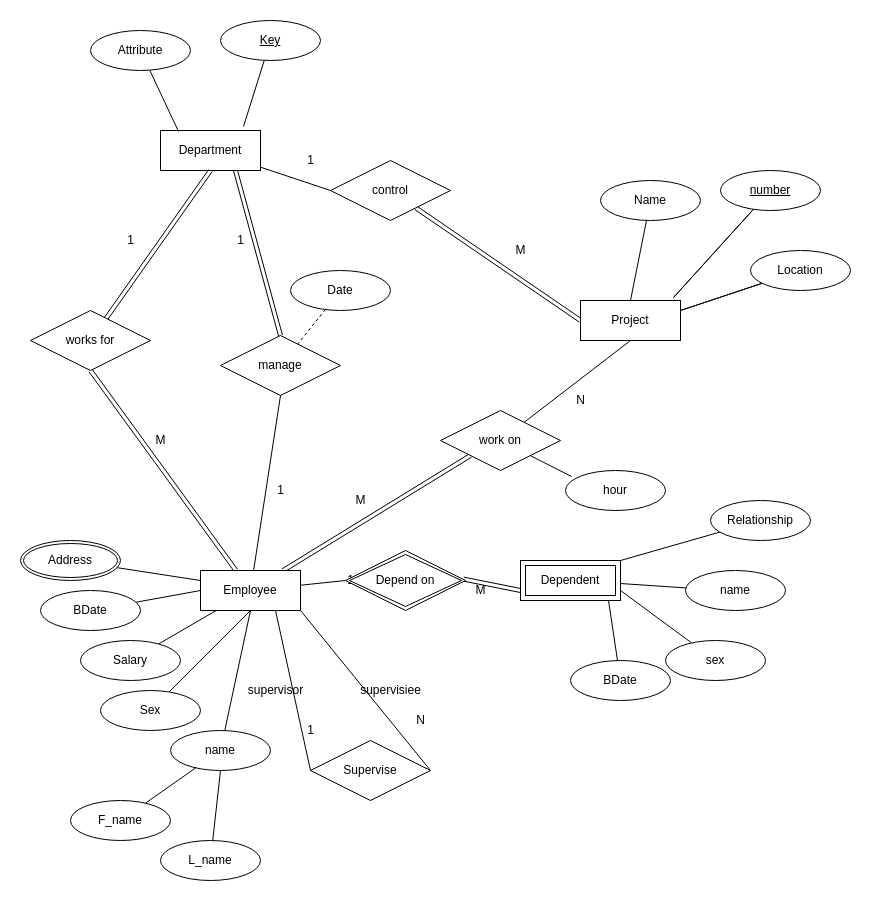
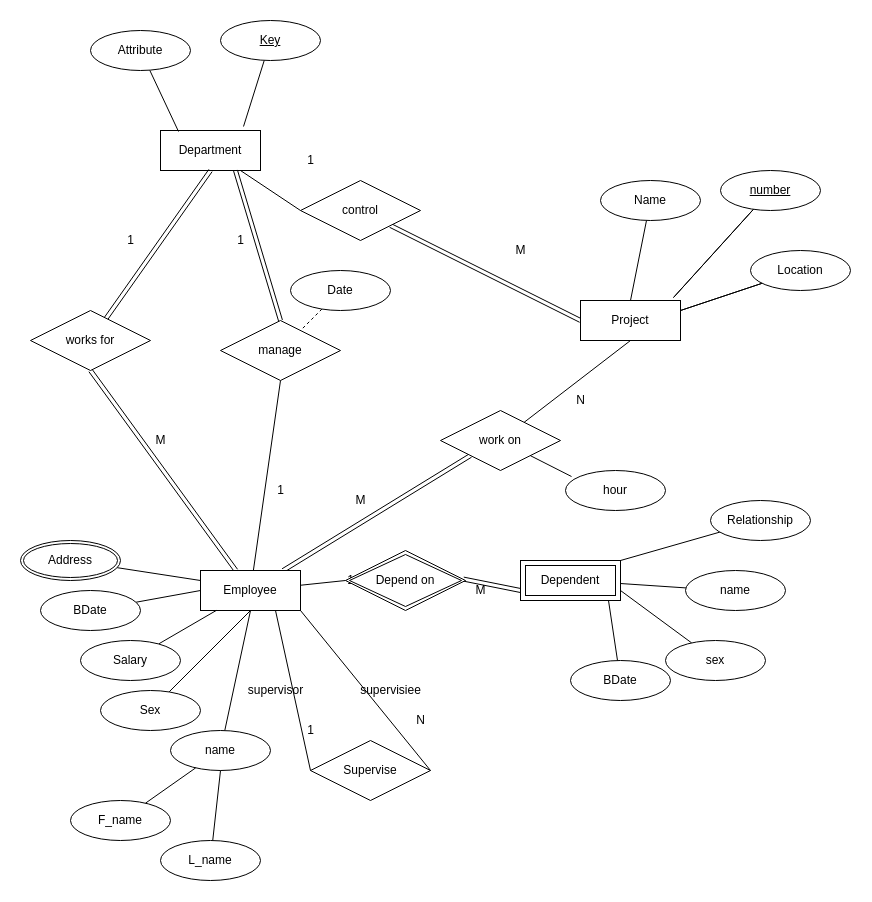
  <mxCell id="0" />
  <mxCell id="1" parent="0" />
  <mxCell id="2" style="edgeStyle=none;rounded=0;orthogonalLoop=1;jettySize=auto;html=1;entryX=0;entryY=0.5;entryDx=0;entryDy=0;endArrow=none;endFill=0;" edge="1" parent="1" source="3" target="43"><mxGeometry relative="1" as="geometry" /></mxCell>
  <mxCell id="3" value="Department" style="whiteSpace=wrap;html=1;align=center;" vertex="1" parent="1"><mxGeometry x="160" y="130" width="100" height="40" as="geometry" /></mxCell>
  <mxCell id="4" style="edgeStyle=none;rounded=0;orthogonalLoop=1;jettySize=auto;html=1;entryX=0.5;entryY=1;entryDx=0;entryDy=0;endArrow=none;endFill=0;shape=link;" edge="1" parent="1" source="7" target="32"><mxGeometry relative="1" as="geometry" /></mxCell>
  <mxCell id="5" style="edgeStyle=none;rounded=0;orthogonalLoop=1;jettySize=auto;html=1;entryX=0;entryY=1;entryDx=0;entryDy=0;endArrow=none;endFill=0;shape=link;" edge="1" parent="1" source="7" target="35"><mxGeometry relative="1" as="geometry" /></mxCell>
  <mxCell id="6" style="edgeStyle=none;rounded=0;orthogonalLoop=1;jettySize=auto;html=1;entryX=0;entryY=0.5;entryDx=0;entryDy=0;endArrow=none;endFill=0;" edge="1" parent="1" source="7" target="76"><mxGeometry relative="1" as="geometry"><mxPoint x="360" y="570" as="targetPoint" /></mxGeometry></mxCell>
  <mxCell id="7" value="Employee" style="whiteSpace=wrap;html=1;align=center;" vertex="1" parent="1"><mxGeometry x="200" y="570" width="100" height="40" as="geometry" /></mxCell>
  <mxCell id="8" value="Project" style="whiteSpace=wrap;html=1;align=center;" vertex="1" parent="1"><mxGeometry x="580" y="300" width="100" height="40" as="geometry" /></mxCell>
  <mxCell id="9" value="Dependent" style="shape=ext;margin=3;double=1;whiteSpace=wrap;html=1;align=center;" vertex="1" parent="1"><mxGeometry x="520" y="560" width="100" height="40" as="geometry" /></mxCell>
  <mxCell id="10" style="edgeStyle=none;rounded=0;orthogonalLoop=1;jettySize=auto;html=1;entryX=0.18;entryY=0.025;entryDx=0;entryDy=0;entryPerimeter=0;endArrow=none;endFill=0;" edge="1" parent="1" source="11" target="3"><mxGeometry relative="1" as="geometry" /></mxCell>
  <mxCell id="11" value="Attribute" style="ellipse;whiteSpace=wrap;html=1;align=center;" vertex="1" parent="1"><mxGeometry x="90" y="30" width="100" height="40" as="geometry" /></mxCell>
  <mxCell id="12" style="edgeStyle=none;rounded=0;orthogonalLoop=1;jettySize=auto;html=1;entryX=0.83;entryY=-0.1;entryDx=0;entryDy=0;entryPerimeter=0;endArrow=none;endFill=0;" edge="1" parent="1" source="13" target="3"><mxGeometry relative="1" as="geometry" /></mxCell>
  <mxCell id="13" value="Key" style="ellipse;whiteSpace=wrap;html=1;align=center;fontStyle=4;" vertex="1" parent="1"><mxGeometry x="220" y="20" width="100" height="40" as="geometry" /></mxCell>
  <mxCell id="14" style="edgeStyle=none;rounded=0;orthogonalLoop=1;jettySize=auto;html=1;entryX=0.93;entryY=-0.075;entryDx=0;entryDy=0;entryPerimeter=0;endArrow=none;endFill=0;" edge="1" parent="1" source="15" target="8"><mxGeometry relative="1" as="geometry" /></mxCell>
  <mxCell id="15" value="number" style="ellipse;whiteSpace=wrap;html=1;align=center;fontStyle=4;" vertex="1" parent="1"><mxGeometry x="720" y="170" width="100" height="40" as="geometry" /></mxCell>
  <mxCell id="16" style="edgeStyle=none;rounded=0;orthogonalLoop=1;jettySize=auto;html=1;entryX=1;entryY=0.25;entryDx=0;entryDy=0;endArrow=none;endFill=0;" edge="1" parent="1" target="8"><mxGeometry relative="1" as="geometry"><mxPoint x="761.589" y="282.804" as="sourcePoint" /></mxGeometry></mxCell>
  <mxCell id="17" style="edgeStyle=none;rounded=0;orthogonalLoop=1;jettySize=auto;html=1;entryX=0;entryY=0.25;entryDx=0;entryDy=0;endArrow=none;endFill=0;" edge="1" parent="1" source="18" target="7"><mxGeometry relative="1" as="geometry" /></mxCell>
  <mxCell id="18" value="Address" style="ellipse;shape=doubleEllipse;margin=3;whiteSpace=wrap;html=1;align=center;" vertex="1" parent="1"><mxGeometry x="20" y="540" width="100" height="40" as="geometry" /></mxCell>
  <mxCell id="19" style="edgeStyle=none;rounded=0;orthogonalLoop=1;jettySize=auto;html=1;endArrow=none;endFill=0;" edge="1" parent="1" source="20" target="7"><mxGeometry relative="1" as="geometry" /></mxCell>
  <mxCell id="20" value="Salary" style="ellipse;whiteSpace=wrap;html=1;align=center;" vertex="1" parent="1"><mxGeometry x="80" y="640" width="100" height="40" as="geometry" /></mxCell>
  <mxCell id="21" style="edgeStyle=none;rounded=0;orthogonalLoop=1;jettySize=auto;html=1;entryX=0;entryY=0.5;entryDx=0;entryDy=0;endArrow=none;endFill=0;" edge="1" parent="1" source="22" target="7"><mxGeometry relative="1" as="geometry" /></mxCell>
  <mxCell id="22" value="BDate" style="ellipse;whiteSpace=wrap;html=1;align=center;" vertex="1" parent="1"><mxGeometry x="40" y="590" width="100" height="40" as="geometry" /></mxCell>
  <mxCell id="23" style="edgeStyle=none;rounded=0;orthogonalLoop=1;jettySize=auto;html=1;entryX=0.5;entryY=1;entryDx=0;entryDy=0;endArrow=none;endFill=0;" edge="1" parent="1" source="24" target="7"><mxGeometry relative="1" as="geometry" /></mxCell>
  <mxCell id="24" value="Sex" style="ellipse;whiteSpace=wrap;html=1;align=center;" vertex="1" parent="1"><mxGeometry x="100" y="690" width="100" height="40" as="geometry" /></mxCell>
  <mxCell id="25" style="edgeStyle=none;rounded=0;orthogonalLoop=1;jettySize=auto;html=1;entryX=0.88;entryY=1;entryDx=0;entryDy=0;entryPerimeter=0;endArrow=none;endFill=0;" edge="1" parent="1" source="26" target="9"><mxGeometry relative="1" as="geometry" /></mxCell>
  <mxCell id="26" value="BDate" style="ellipse;whiteSpace=wrap;html=1;align=center;" vertex="1" parent="1"><mxGeometry x="570" y="660" width="100" height="40" as="geometry" /></mxCell>
  <mxCell id="27" style="edgeStyle=none;rounded=0;orthogonalLoop=1;jettySize=auto;html=1;entryX=1;entryY=0.75;entryDx=0;entryDy=0;endArrow=none;endFill=0;" edge="1" parent="1" source="28" target="9"><mxGeometry relative="1" as="geometry" /></mxCell>
  <mxCell id="28" value="sex" style="ellipse;whiteSpace=wrap;html=1;align=center;" vertex="1" parent="1"><mxGeometry x="665" y="640" width="100" height="40" as="geometry" /></mxCell>
  <mxCell id="29" style="edgeStyle=none;rounded=0;orthogonalLoop=1;jettySize=auto;html=1;endArrow=none;endFill=0;" edge="1" parent="1" source="30" target="9"><mxGeometry relative="1" as="geometry"><mxPoint x="625" y="620" as="targetPoint" /></mxGeometry></mxCell>
  <mxCell id="30" value="name" style="ellipse;whiteSpace=wrap;html=1;align=center;" vertex="1" parent="1"><mxGeometry x="685" y="570" width="100" height="40" as="geometry" /></mxCell>
  <mxCell id="31" style="edgeStyle=none;rounded=0;orthogonalLoop=1;jettySize=auto;html=1;entryX=0.5;entryY=1;entryDx=0;entryDy=0;endArrow=none;endFill=0;shape=link;" edge="1" parent="1" source="32" target="3"><mxGeometry relative="1" as="geometry" /></mxCell>
  <mxCell id="32" value="works for" style="shape=rhombus;perimeter=rhombusPerimeter;whiteSpace=wrap;html=1;align=center;" vertex="1" parent="1"><mxGeometry x="30" y="310" width="120" height="60" as="geometry" /></mxCell>
  <mxCell id="33" style="edgeStyle=none;rounded=0;orthogonalLoop=1;jettySize=auto;html=1;entryX=0.5;entryY=1;entryDx=0;entryDy=0;endArrow=none;endFill=0;" edge="1" parent="1" source="35" target="8"><mxGeometry relative="1" as="geometry" /></mxCell>
  <mxCell id="34" style="edgeStyle=none;rounded=0;orthogonalLoop=1;jettySize=auto;html=1;entryX=0.06;entryY=0.15;entryDx=0;entryDy=0;entryPerimeter=0;endArrow=none;endFill=0;" edge="1" parent="1" source="35" target="55"><mxGeometry relative="1" as="geometry" /></mxCell>
  <mxCell id="35" value="work on" style="shape=rhombus;perimeter=rhombusPerimeter;whiteSpace=wrap;html=1;align=center;" vertex="1" parent="1"><mxGeometry x="440" y="410" width="120" height="60" as="geometry" /></mxCell>
  <mxCell id="36" style="edgeStyle=none;rounded=0;orthogonalLoop=1;jettySize=auto;html=1;entryX=0;entryY=0.75;entryDx=0;entryDy=0;endArrow=none;endFill=0;shape=link;" edge="1" parent="1" target="9"><mxGeometry relative="1" as="geometry"><mxPoint x="462.857" y="578.571" as="sourcePoint" /></mxGeometry></mxCell>
  <mxCell id="37" style="edgeStyle=none;rounded=0;orthogonalLoop=1;jettySize=auto;html=1;exitX=0.5;exitY=0;exitDx=0;exitDy=0;endArrow=none;endFill=0;entryX=0.75;entryY=1;entryDx=0;entryDy=0;shape=link;" edge="1" parent="1" source="39" target="3"><mxGeometry relative="1" as="geometry" /></mxCell>
  <mxCell id="38" style="edgeStyle=none;rounded=0;orthogonalLoop=1;jettySize=auto;html=1;exitX=0.5;exitY=1;exitDx=0;exitDy=0;endArrow=none;endFill=0;" edge="1" parent="1" source="39" target="7"><mxGeometry relative="1" as="geometry" /></mxCell>
- <mxCell id="39" value="manage" style="shape=rhombus;perimeter=rhombusPerimeter;whiteSpace=wrap;html=1;align=center;" vertex="1" parent="1"><mxGeometry x="220" y="335" width="120" height="60" as="geometry" /></mxCell>
+ <mxCell id="39" value="manage" style="shape=rhombus;perimeter=rhombusPerimeter;whiteSpace=wrap;html=1;align=center;" vertex="1" parent="1"><mxGeometry x="220" y="320" width="120" height="60" as="geometry" /></mxCell>
  <mxCell id="40" style="edgeStyle=none;rounded=0;orthogonalLoop=1;jettySize=auto;html=1;endArrow=none;endFill=0;dashed=1;" edge="1" parent="1" source="41" target="39"><mxGeometry relative="1" as="geometry" /></mxCell>
  <mxCell id="41" value="Date" style="ellipse;whiteSpace=wrap;html=1;align=center;" vertex="1" parent="1"><mxGeometry x="290" y="270" width="100" height="40" as="geometry" /></mxCell>
  <mxCell id="42" style="edgeStyle=none;rounded=0;orthogonalLoop=1;jettySize=auto;html=1;entryX=0;entryY=0.5;entryDx=0;entryDy=0;endArrow=none;endFill=0;shape=link;" edge="1" parent="1" source="43" target="44"><mxGeometry relative="1" as="geometry" /></mxCell>
- <mxCell id="43" value="control" style="shape=rhombus;perimeter=rhombusPerimeter;whiteSpace=wrap;html=1;align=center;" vertex="1" parent="1"><mxGeometry x="330" y="160" width="120" height="60" as="geometry" /></mxCell>
+ <mxCell id="43" value="control" style="shape=rhombus;perimeter=rhombusPerimeter;whiteSpace=wrap;html=1;align=center;" vertex="1" parent="1"><mxGeometry x="300" y="180" width="120" height="60" as="geometry" /></mxCell>
  <mxCell id="44" value="Project" style="whiteSpace=wrap;html=1;align=center;" vertex="1" parent="1"><mxGeometry x="580" y="300" width="100" height="40" as="geometry" /></mxCell>
  <mxCell id="45" style="edgeStyle=none;rounded=0;orthogonalLoop=1;jettySize=auto;html=1;entryX=0.5;entryY=0;entryDx=0;entryDy=0;endArrow=none;endFill=0;" edge="1" source="46" target="44" parent="1"><mxGeometry relative="1" as="geometry" /></mxCell>
  <mxCell id="46" value="Name" style="ellipse;whiteSpace=wrap;html=1;align=center;" vertex="1" parent="1"><mxGeometry x="600" y="180" width="100" height="40" as="geometry" /></mxCell>
  <mxCell id="47" style="edgeStyle=none;rounded=0;orthogonalLoop=1;jettySize=auto;html=1;entryX=0.93;entryY=-0.075;entryDx=0;entryDy=0;entryPerimeter=0;endArrow=none;endFill=0;" edge="1" target="44" parent="1"><mxGeometry relative="1" as="geometry"><mxPoint x="752.955" y="208.802" as="sourcePoint" /></mxGeometry></mxCell>
  <mxCell id="48" style="edgeStyle=none;rounded=0;orthogonalLoop=1;jettySize=auto;html=1;entryX=1;entryY=0.25;entryDx=0;entryDy=0;endArrow=none;endFill=0;" edge="1" source="49" target="44" parent="1"><mxGeometry relative="1" as="geometry" /></mxCell>
  <mxCell id="49" value="Location" style="ellipse;whiteSpace=wrap;html=1;align=center;" vertex="1" parent="1"><mxGeometry x="750" y="250" width="100" height="40" as="geometry" /></mxCell>
  <mxCell id="50" value="M" style="text;html=1;align=center;verticalAlign=middle;resizable=0;points=[];autosize=1;strokeColor=none;" vertex="1" parent="1"><mxGeometry x="505" y="240" width="30" height="20" as="geometry" /></mxCell>
  <mxCell id="51" value="1" style="text;html=1;align=center;verticalAlign=middle;resizable=0;points=[];autosize=1;strokeColor=none;" vertex="1" parent="1"><mxGeometry x="300" y="150" width="20" height="20" as="geometry" /></mxCell>
  <mxCell id="52" value="1" style="text;html=1;align=center;verticalAlign=middle;resizable=0;points=[];autosize=1;strokeColor=none;" vertex="1" parent="1"><mxGeometry x="120" y="230" width="20" height="20" as="geometry" /></mxCell>
  <mxCell id="53" value="M" style="text;html=1;align=center;verticalAlign=middle;resizable=0;points=[];autosize=1;strokeColor=none;" vertex="1" parent="1"><mxGeometry x="145" y="430" width="30" height="20" as="geometry" /></mxCell>
  <mxCell id="54" value="N" style="text;html=1;align=center;verticalAlign=middle;resizable=0;points=[];autosize=1;strokeColor=none;" vertex="1" parent="1"><mxGeometry x="570" y="390" width="20" height="20" as="geometry" /></mxCell>
  <mxCell id="55" value="hour" style="ellipse;whiteSpace=wrap;html=1;align=center;" vertex="1" parent="1"><mxGeometry x="565" y="470" width="100" height="40" as="geometry" /></mxCell>
  <mxCell id="56" style="edgeStyle=none;rounded=0;orthogonalLoop=1;jettySize=auto;html=1;entryX=0.75;entryY=1;entryDx=0;entryDy=0;endArrow=none;endFill=0;exitX=0;exitY=0.5;exitDx=0;exitDy=0;" edge="1" parent="1" source="58" target="7"><mxGeometry relative="1" as="geometry" /></mxCell>
  <mxCell id="57" style="edgeStyle=none;rounded=0;orthogonalLoop=1;jettySize=auto;html=1;entryX=1;entryY=1;entryDx=0;entryDy=0;endArrow=none;endFill=0;exitX=1;exitY=0.5;exitDx=0;exitDy=0;" edge="1" parent="1" source="58" target="7"><mxGeometry relative="1" as="geometry" /></mxCell>
  <mxCell id="58" value="Supervise" style="shape=rhombus;perimeter=rhombusPerimeter;whiteSpace=wrap;html=1;align=center;" vertex="1" parent="1"><mxGeometry x="310" y="740" width="120" height="60" as="geometry" /></mxCell>
  <mxCell id="59" value="supervisor" style="text;html=1;align=center;verticalAlign=middle;resizable=0;points=[];autosize=1;strokeColor=none;" vertex="1" parent="1"><mxGeometry x="240" y="680" width="70" height="20" as="geometry" /></mxCell>
  <mxCell id="60" value="supervisiee" style="text;html=1;align=center;verticalAlign=middle;resizable=0;points=[];autosize=1;strokeColor=none;" vertex="1" parent="1"><mxGeometry x="350" y="680" width="80" height="20" as="geometry" /></mxCell>
  <mxCell id="61" value="M" style="text;html=1;align=center;verticalAlign=middle;resizable=0;points=[];autosize=1;strokeColor=none;" vertex="1" parent="1"><mxGeometry x="465" y="580" width="30" height="20" as="geometry" /></mxCell>
  <mxCell id="62" value="1" style="text;html=1;align=center;verticalAlign=middle;resizable=0;points=[];autosize=1;strokeColor=none;" vertex="1" parent="1"><mxGeometry x="340" y="570" width="20" height="20" as="geometry" /></mxCell>
  <mxCell id="63" value="1" style="text;html=1;align=center;verticalAlign=middle;resizable=0;points=[];autosize=1;strokeColor=none;" vertex="1" parent="1"><mxGeometry x="230" y="230" width="20" height="20" as="geometry" /></mxCell>
  <mxCell id="64" value="1" style="text;html=1;align=center;verticalAlign=middle;resizable=0;points=[];autosize=1;strokeColor=none;" vertex="1" parent="1"><mxGeometry x="270" y="480" width="20" height="20" as="geometry" /></mxCell>
  <mxCell id="65" value="M" style="text;html=1;align=center;verticalAlign=middle;resizable=0;points=[];autosize=1;strokeColor=none;" vertex="1" parent="1"><mxGeometry x="345" y="490" width="30" height="20" as="geometry" /></mxCell>
  <mxCell id="66" style="edgeStyle=none;rounded=0;orthogonalLoop=1;jettySize=auto;html=1;entryX=0.5;entryY=1;entryDx=0;entryDy=0;endArrow=none;endFill=0;" edge="1" parent="1" source="67" target="7"><mxGeometry relative="1" as="geometry" /></mxCell>
  <mxCell id="67" value="name" style="ellipse;whiteSpace=wrap;html=1;align=center;" vertex="1" parent="1"><mxGeometry x="170" y="730" width="100" height="40" as="geometry" /></mxCell>
  <mxCell id="68" value="1" style="text;html=1;align=center;verticalAlign=middle;resizable=0;points=[];autosize=1;strokeColor=none;" vertex="1" parent="1"><mxGeometry x="300" y="720" width="20" height="20" as="geometry" /></mxCell>
  <mxCell id="69" value="N" style="text;html=1;align=center;verticalAlign=middle;resizable=0;points=[];autosize=1;strokeColor=none;" vertex="1" parent="1"><mxGeometry x="410" y="710" width="20" height="20" as="geometry" /></mxCell>
  <mxCell id="70" style="edgeStyle=none;rounded=0;orthogonalLoop=1;jettySize=auto;html=1;endArrow=none;endFill=0;" edge="1" parent="1" source="71" target="67"><mxGeometry relative="1" as="geometry" /></mxCell>
  <mxCell id="71" value="F_name" style="ellipse;whiteSpace=wrap;html=1;align=center;" vertex="1" parent="1"><mxGeometry x="70" y="800" width="100" height="40" as="geometry" /></mxCell>
  <mxCell id="72" style="edgeStyle=none;rounded=0;orthogonalLoop=1;jettySize=auto;html=1;entryX=0.5;entryY=1;entryDx=0;entryDy=0;endArrow=none;endFill=0;" edge="1" parent="1" source="73" target="67"><mxGeometry relative="1" as="geometry" /></mxCell>
  <mxCell id="73" value="L_name" style="ellipse;whiteSpace=wrap;html=1;align=center;" vertex="1" parent="1"><mxGeometry x="160" y="840" width="100" height="40" as="geometry" /></mxCell>
  <mxCell id="74" style="edgeStyle=none;rounded=0;orthogonalLoop=1;jettySize=auto;html=1;entryX=1;entryY=0;entryDx=0;entryDy=0;endArrow=none;endFill=0;" edge="1" parent="1" source="75" target="9"><mxGeometry relative="1" as="geometry" /></mxCell>
  <mxCell id="75" value="Relationship" style="ellipse;whiteSpace=wrap;html=1;align=center;sketch=0;" vertex="1" parent="1"><mxGeometry x="710" y="500" width="100" height="40" as="geometry" /></mxCell>
  <mxCell id="76" value="Depend on" style="shape=rhombus;double=1;perimeter=rhombusPerimeter;whiteSpace=wrap;html=1;align=center;sketch=0;" vertex="1" parent="1"><mxGeometry x="345" y="550" width="120" height="60" as="geometry" /></mxCell>
